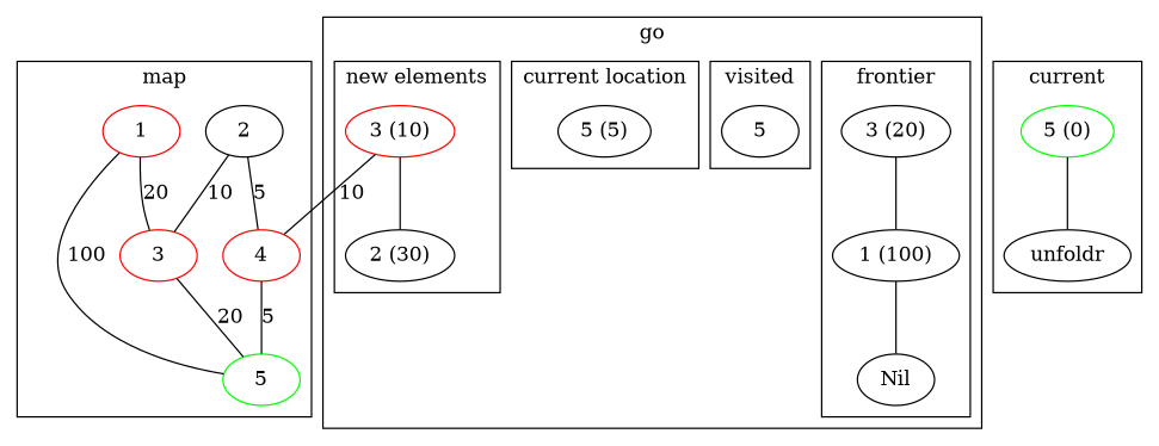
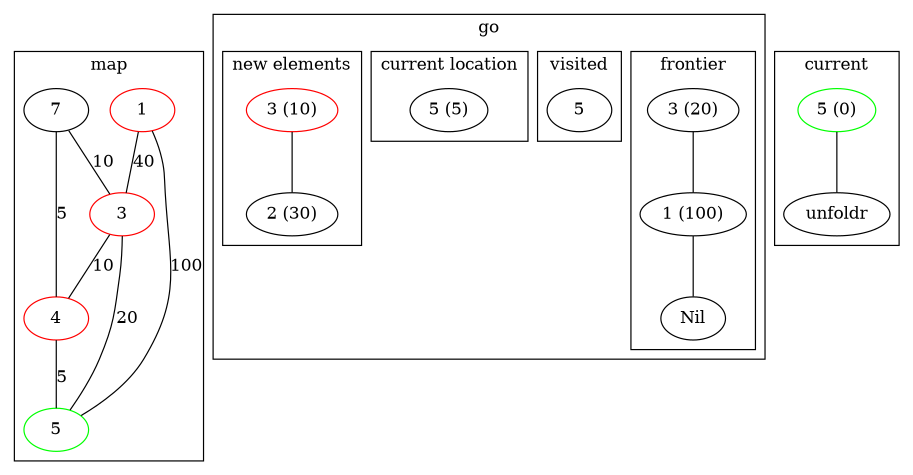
  graph {
    n1 [color=red label=1]
-   n2 [label=2]
+   n2 [label=7]
    n3 [color=red label=3]
    n4 [color=green label=5]
    n5 [color=red label=4]
    n6 [label="3 (20)"]
    n7 [label="1 (100)"]
    n8 [label=Nil]
    n9 [label=5]
    n10 [label="5 (5)"]
    n11 [color=red label="3 (10)"]
    n12 [label="2 (30)"]
    n13 [color=green label="5 (0)"]
    n14 [label=unfoldr]
    subgraph cluster_1 {
      label=map
      n1
      n2
      n3
      n4
      n5
    }
    subgraph cluster_2 {
      label=go
      subgraph cluster_3 {
        label=frontier
        n6
        n7
        n8
      }
      subgraph cluster_4 {
        label=visited
        n9
      }
      subgraph cluster_5 {
        label="current location"
        n10
      }
      subgraph cluster_6 {
        label="new elements"
        n11
        n12
      }
    }
    subgraph cluster_7 {
      label=current
      n13
      n14
    }
-   n1 -- n3 [label=20 weight=60]
+   n1 -- n3 [label=40 weight=60]
    n1 -- n4 [label=100 weight=1]
    n2 -- n3 [label=10 weight=90]
    n2 -- n5 [label=5 weight=70]
    n3 -- n4 [label=20 weight=80]
-   n11 -- n5 [label=10 weight=90]
+   n3 -- n5 [label=10 weight=90]
    n5 -- n4 [label=5 weight=95]
    n6 -- n7
    n7 -- n8
    n11 -- n12
    n13 -- n14
  }
